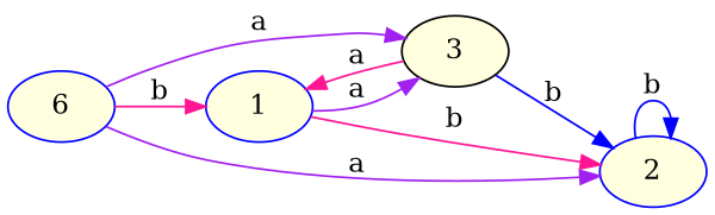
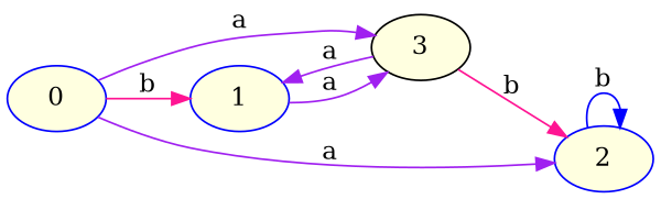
  digraph {
    d2tdocpreamble="\usetikzlibrary{automata}"
    d2tfigpreamble="\tikzstyle{every state}= [ draw=blue!50,very thick,fill=blue!20]  \tikzstyle{auto}= [fill=white]"
    rankdir=LR
    ranksep=0.5
    node [color=blue fillcolor=lightyellow style="state,filled"]
    edge [color=deeppink lblstyle=auto topath="bend right"]
-   n1 [label=6 style="state, accepting,filled"]
+   n1 [label=0 style="state, accepting,filled"]
    n2 [label=1]
    n3 [label=2 style="state, initial,filled"]
    n4 [color=black label=3]
    n1 -> n2 [label=b]
    n1 -> n3 [color=purple label=a]
    n1 -> n4 [color=purple label=a]
-   n2 -> n3 [label=b]
    n2 -> n4 [color=purple label=a]
    n3 -> n3 [color=blue label=b topath="loop above"]
-   n4 -> n2 [label=a]
-   n4 -> n3 [color=blue label=b]
+   n4 -> n2 [color=purple label=a]
+   n4 -> n3 [label=b]
  }
